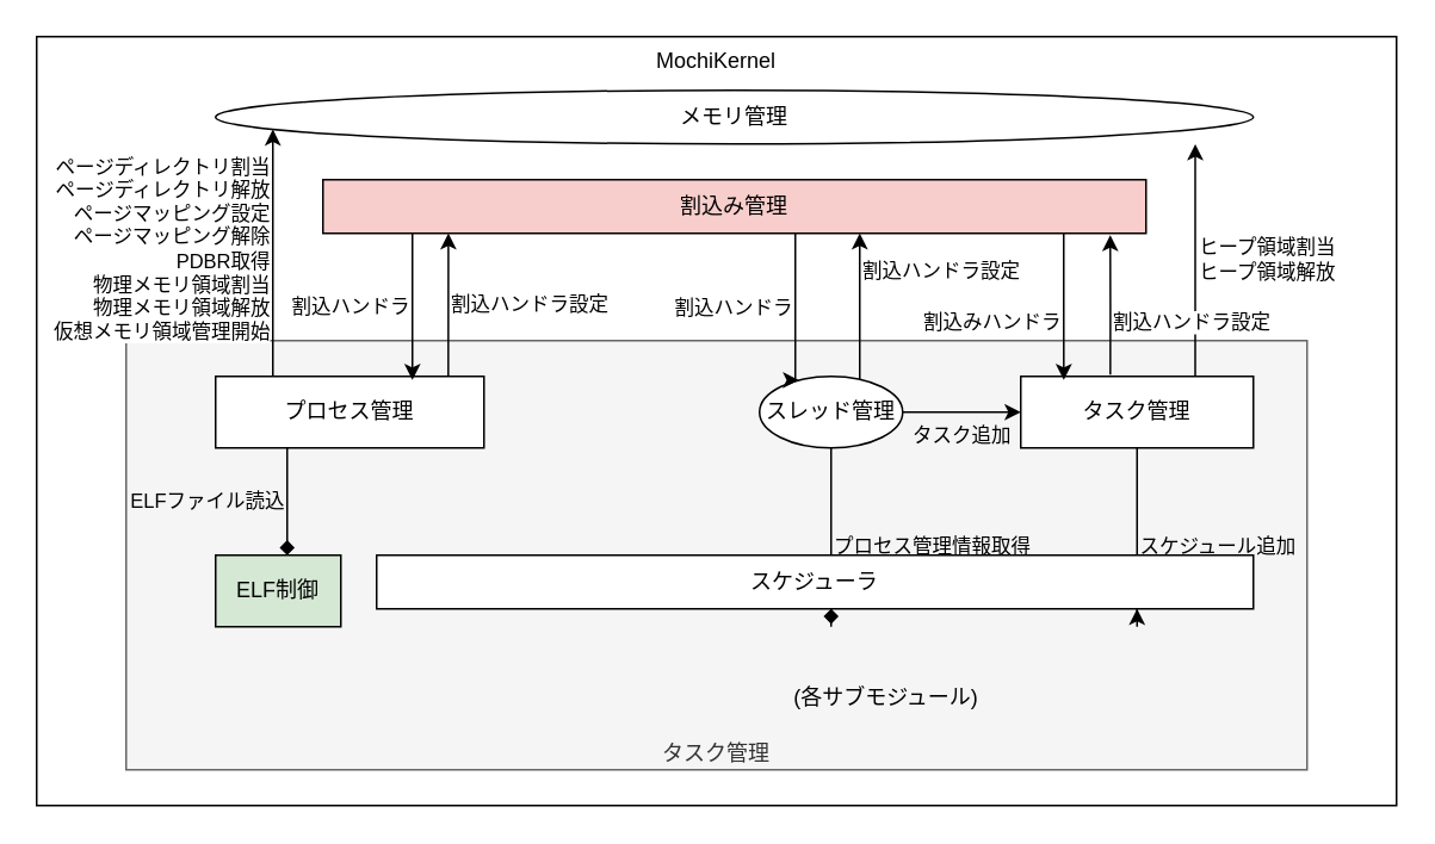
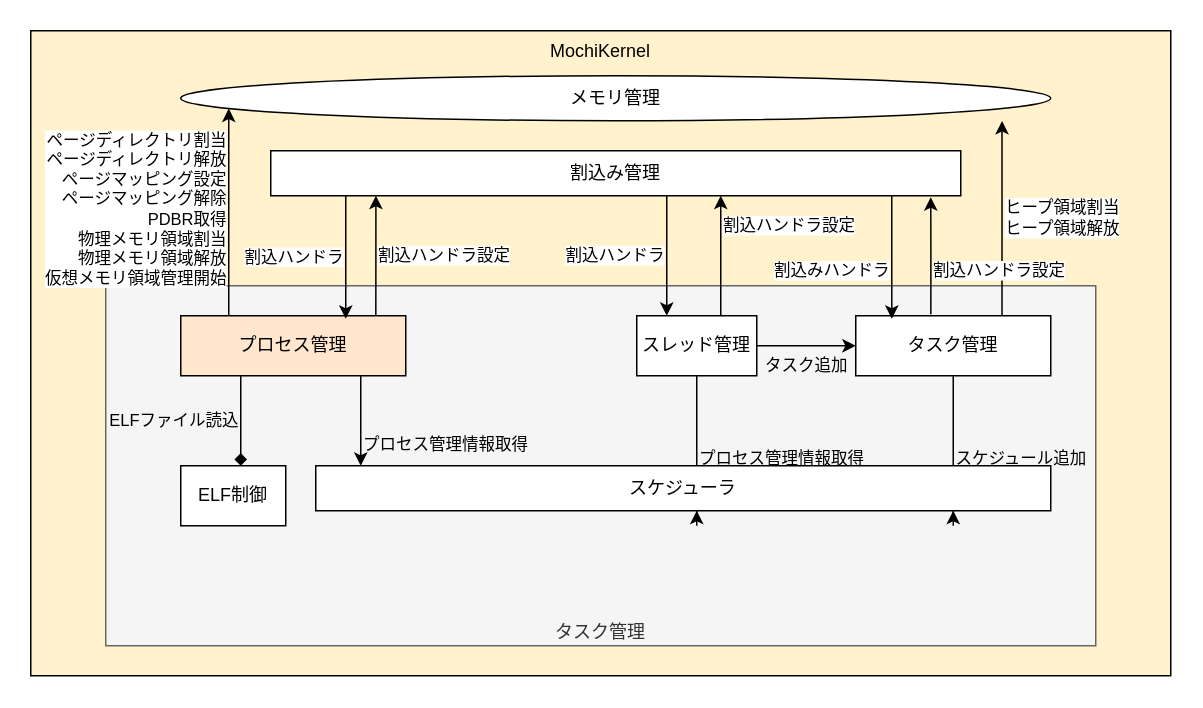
  <mxCell id="0" />
  <mxCell id="1" parent="0" />
- <mxCell id="2" value="MochiKernel" style="rounded=0;whiteSpace=wrap;html=1;verticalAlign=top;" parent="1" vertex="1"><mxGeometry x="20" y="20" width="760" height="430" as="geometry" /></mxCell>
+ <mxCell id="2" value="MochiKernel" style="rounded=0;whiteSpace=wrap;html=1;verticalAlign=top;fillColor=#fff2cc;" parent="1" vertex="1"><mxGeometry x="20" y="20" width="760" height="430" as="geometry" /></mxCell>
  <mxCell id="3" value="タスク管理" style="rounded=0;whiteSpace=wrap;html=1;verticalAlign=bottom;fillColor=#f5f5f5;strokeColor=#666666;fontColor=#333333;" parent="1" vertex="1"><mxGeometry x="70" y="190" width="660" height="240" as="geometry" /></mxCell>
  <mxCell id="4" value="割込ハンドラ設定" style="edgeStyle=orthogonalEdgeStyle;rounded=0;orthogonalLoop=1;jettySize=auto;html=1;exitX=0.867;exitY=0;exitDx=0;exitDy=0;exitPerimeter=0;align=left;" parent="1" source="8" target="21" edge="1"><mxGeometry relative="1" as="geometry"><mxPoint x="218" y="171" as="targetPoint" /><Array as="points"><mxPoint x="250" y="150" /><mxPoint x="250" y="150" /></Array><mxPoint as="offset" /></mxGeometry></mxCell>
  <mxCell id="5" value="ページディレクトリ割当&lt;br&gt;ページディレクトリ解放&lt;br&gt;ページマッピング設定&lt;br&gt;ページマッピング解除&lt;br&gt;PDBR取得&lt;br&gt;物理メモリ領域割当&lt;br&gt;物理メモリ領域解放&lt;br&gt;仮想メモリ領域管理開始" style="edgeStyle=orthogonalEdgeStyle;rounded=0;orthogonalLoop=1;jettySize=auto;html=1;exitX=0.25;exitY=0;exitDx=0;exitDy=0;align=right;verticalAlign=middle;" parent="1" source="8" target="22" edge="1"><mxGeometry x="0.077" relative="1" as="geometry"><Array as="points"><mxPoint x="152" y="140" /><mxPoint x="152" y="140" /></Array><mxPoint as="offset" /></mxGeometry></mxCell>
+ <mxCell id="6" value="プロセス管理情報取得" style="edgeStyle=orthogonalEdgeStyle;rounded=0;orthogonalLoop=1;jettySize=auto;html=1;align=left;labelBackgroundColor=none;" parent="1" source="8" target="17" edge="1"><mxGeometry x="0.523" relative="1" as="geometry"><Array as="points"><mxPoint x="240" y="280" /><mxPoint x="240" y="280" /></Array><mxPoint as="offset" /></mxGeometry></mxCell>
  <mxCell id="7" value="ELFファイル読込" style="edgeStyle=orthogonalEdgeStyle;rounded=0;orthogonalLoop=1;jettySize=auto;html=1;align=right;verticalAlign=middle;labelBackgroundColor=none;endArrow=diamond;" parent="1" source="8" target="23" edge="1"><mxGeometry relative="1" as="geometry"><Array as="points"><mxPoint x="160" y="270" /><mxPoint x="160" y="270" /></Array></mxGeometry></mxCell>
- <mxCell id="8" value="プロセス管理" style="rounded=0;whiteSpace=wrap;html=1;" parent="1" vertex="1"><mxGeometry x="120" y="210" width="150" height="40" as="geometry" /></mxCell>
+ <mxCell id="8" value="プロセス管理" style="rounded=0;whiteSpace=wrap;html=1;fillColor=#ffe6cc;" parent="1" vertex="1"><mxGeometry x="120" y="210" width="150" height="40" as="geometry" /></mxCell>
  <mxCell id="9" value="割込ハンドラ設定" style="edgeStyle=orthogonalEdgeStyle;rounded=0;orthogonalLoop=1;jettySize=auto;html=1;align=left;" parent="1" source="12" target="21" edge="1"><mxGeometry x="0.5" relative="1" as="geometry"><Array as="points"><mxPoint x="480" y="170" /><mxPoint x="480" y="170" /></Array><mxPoint as="offset" /></mxGeometry></mxCell>
  <mxCell id="10" value="タスク追加" style="edgeStyle=orthogonalEdgeStyle;rounded=0;orthogonalLoop=1;jettySize=auto;html=1;entryX=0;entryY=0.5;entryDx=0;entryDy=0;verticalAlign=top;labelBackgroundColor=none;" parent="1" source="12" target="16" edge="1"><mxGeometry relative="1" as="geometry"><Array as="points" /></mxGeometry></mxCell>
- <mxCell id="11" value="プロセス管理情報取得" style="edgeStyle=orthogonalEdgeStyle;rounded=0;orthogonalLoop=1;jettySize=auto;html=1;align=left;labelBackgroundColor=none;endArrow=diamond;" parent="1" source="12" target="17" edge="1"><mxGeometry relative="1" as="geometry"><Array as="points"><mxPoint x="464" y="350" /><mxPoint x="464" y="350" /></Array></mxGeometry></mxCell>
- <mxCell id="12" value="スレッド管理" style="ellipse;whiteSpace=wrap;html=1;" parent="1" vertex="1"><mxGeometry x="424" y="210" width="80" height="40" as="geometry" /></mxCell>
+ <mxCell id="11" value="プロセス管理情報取得" style="edgeStyle=orthogonalEdgeStyle;rounded=0;orthogonalLoop=1;jettySize=auto;html=1;align=left;labelBackgroundColor=none;" parent="1" source="12" target="17" edge="1"><mxGeometry relative="1" as="geometry"><Array as="points"><mxPoint x="464" y="350" /><mxPoint x="464" y="350" /></Array></mxGeometry></mxCell>
+ <mxCell id="12" value="スレッド管理" style="rounded=0;whiteSpace=wrap;html=1;" parent="1" vertex="1"><mxGeometry x="424" y="210" width="80" height="40" as="geometry" /></mxCell>
  <mxCell id="13" value="ヒープ領域割当&lt;br&gt;ヒープ領域解放" style="edgeStyle=orthogonalEdgeStyle;rounded=0;orthogonalLoop=1;jettySize=auto;html=1;entryX=0.944;entryY=1.004;entryDx=0;entryDy=0;exitX=0.75;exitY=0;exitDx=0;exitDy=0;entryPerimeter=0;align=left;" parent="1" source="16" target="22" edge="1"><mxGeometry relative="1" as="geometry"><Array as="points" /></mxGeometry></mxCell>
  <mxCell id="14" value="割込ハンドラ設定" style="edgeStyle=orthogonalEdgeStyle;rounded=0;orthogonalLoop=1;jettySize=auto;html=1;exitX=0.385;exitY=-0.025;exitDx=0;exitDy=0;exitPerimeter=0;align=left;" parent="1" source="16" edge="1"><mxGeometry x="-0.257" relative="1" as="geometry"><mxPoint x="620" y="131" as="targetPoint" /><Array as="points" /><mxPoint as="offset" /></mxGeometry></mxCell>
  <mxCell id="15" value="スケジュール追加" style="edgeStyle=orthogonalEdgeStyle;rounded=0;orthogonalLoop=1;jettySize=auto;html=1;align=left;labelBackgroundColor=none;" parent="1" source="16" target="17" edge="1"><mxGeometry relative="1" as="geometry"><Array as="points"><mxPoint x="635" y="350" /><mxPoint x="635" y="350" /></Array></mxGeometry></mxCell>
  <mxCell id="16" value="タスク管理" style="rounded=0;whiteSpace=wrap;html=1;" parent="1" vertex="1"><mxGeometry x="570" y="210" width="130" height="40" as="geometry" /></mxCell>
  <mxCell id="17" value="スケジューラ" style="rounded=0;whiteSpace=wrap;html=1;" parent="1" vertex="1"><mxGeometry x="210" y="310" width="490" height="30" as="geometry" /></mxCell>
  <mxCell id="18" value="割込ハンドラ" style="edgeStyle=orthogonalEdgeStyle;rounded=0;orthogonalLoop=1;jettySize=auto;html=1;align=right;" parent="1" source="21" edge="1"><mxGeometry relative="1" as="geometry"><mxPoint x="230" y="212" as="targetPoint" /><Array as="points"><mxPoint x="230" y="212" /></Array></mxGeometry></mxCell>
  <mxCell id="19" value="割込ハンドラ" style="edgeStyle=orthogonalEdgeStyle;rounded=0;orthogonalLoop=1;jettySize=auto;html=1;entryX=0.25;entryY=0;entryDx=0;entryDy=0;align=right;" parent="1" source="21" target="12" edge="1"><mxGeometry relative="1" as="geometry"><Array as="points"><mxPoint x="444" y="150" /><mxPoint x="444" y="150" /></Array></mxGeometry></mxCell>
  <mxCell id="20" value="割込みハンドラ" style="edgeStyle=orthogonalEdgeStyle;rounded=0;orthogonalLoop=1;jettySize=auto;html=1;entryX=0.185;entryY=0.05;entryDx=0;entryDy=0;entryPerimeter=0;align=right;" parent="1" source="21" target="16" edge="1"><mxGeometry x="0.22" relative="1" as="geometry"><Array as="points"><mxPoint x="594" y="160" /><mxPoint x="594" y="160" /></Array><mxPoint as="offset" /></mxGeometry></mxCell>
- <mxCell id="21" value="割込み管理" style="rounded=0;whiteSpace=wrap;html=1;fillColor=#f8cecc;" parent="1" vertex="1"><mxGeometry x="180" y="100" width="460" height="30" as="geometry" /></mxCell>
+ <mxCell id="21" value="割込み管理" style="rounded=0;whiteSpace=wrap;html=1;" parent="1" vertex="1"><mxGeometry x="180" y="100" width="460" height="30" as="geometry" /></mxCell>
  <mxCell id="22" value="メモリ管理" style="ellipse;whiteSpace=wrap;html=1;" parent="1" vertex="1"><mxGeometry x="120" y="50" width="580" height="30" as="geometry" /></mxCell>
- <mxCell id="23" value="ELF制御" style="rounded=0;whiteSpace=wrap;html=1;fillColor=#d5e8d4;" parent="1" vertex="1"><mxGeometry x="120" y="310" width="70" height="40" as="geometry" /></mxCell>
- <mxCell id="24" value="(各サブモジュール)" style="text;html=1;strokeColor=none;fillColor=none;align=center;verticalAlign=middle;whiteSpace=wrap;rounded=0;" vertex="1" parent="1"><mxGeometry x="440" y="380" width="110" height="20" as="geometry" /></mxCell>
+ <mxCell id="23" value="ELF制御" style="rounded=0;whiteSpace=wrap;html=1;" parent="1" vertex="1"><mxGeometry x="120" y="310" width="70" height="40" as="geometry" /></mxCell>
